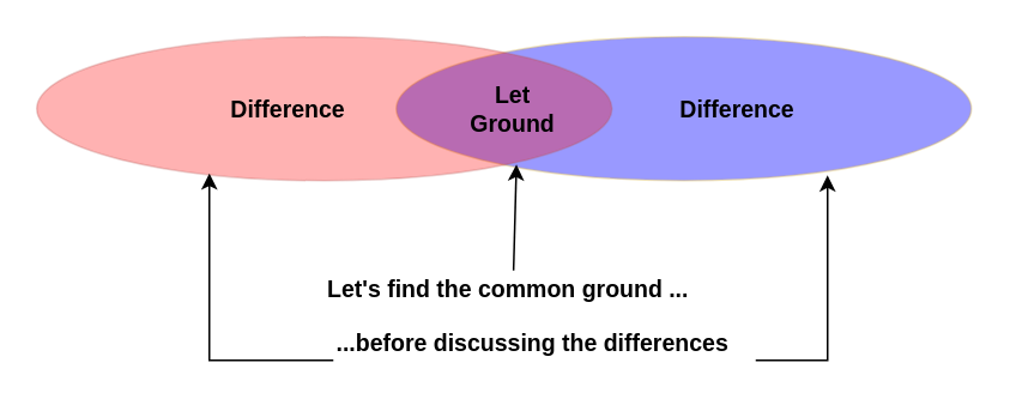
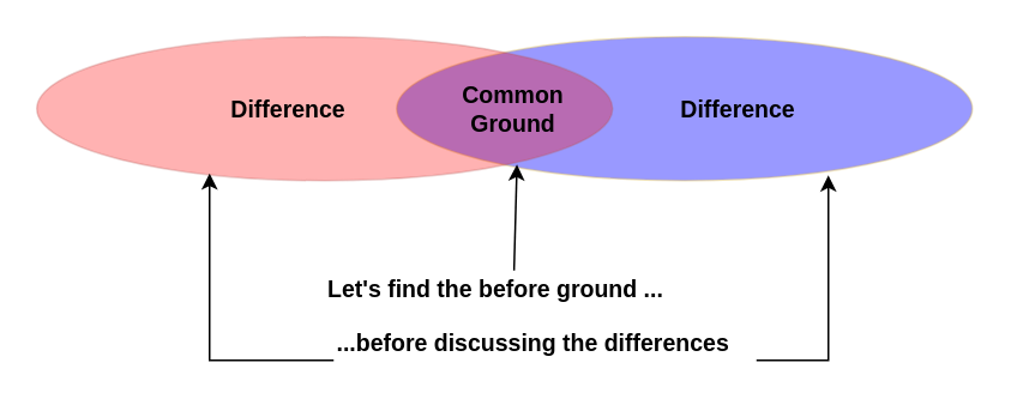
  <mxCell id="0" />
  <mxCell id="1" parent="0" />
  <mxCell id="2" value="" style="ellipse;whiteSpace=wrap;html=1;strokeColor=#d6b656;opacity=40;fillColor=#0000FF;" parent="1" vertex="1"><mxGeometry x="220" y="20" width="320" height="80" as="geometry" /></mxCell>
  <mxCell id="3" value="" style="ellipse;whiteSpace=wrap;html=1;strokeColor=#b85450;opacity=30;fillColor=#FF0000;" parent="1" vertex="1"><mxGeometry x="20" y="20" width="320" height="80" as="geometry" /></mxCell>
- <mxCell id="4" value="Let&lt;br style=&quot;font-size: 13px;&quot;&gt;Ground" style="text;html=1;strokeColor=none;fillColor=none;align=center;verticalAlign=middle;whiteSpace=wrap;rounded=0;fontSize=13;fontStyle=1" parent="1" vertex="1"><mxGeometry x="265" y="50" width="40" height="20" as="geometry" /></mxCell>
+ <mxCell id="4" value="Common&lt;br style=&quot;font-size: 13px;&quot;&gt;Ground" style="text;html=1;strokeColor=none;fillColor=none;align=center;verticalAlign=middle;whiteSpace=wrap;rounded=0;fontSize=13;fontStyle=1" parent="1" vertex="1"><mxGeometry x="265" y="50" width="40" height="20" as="geometry" /></mxCell>
  <mxCell id="5" value="Difference" style="text;html=1;strokeColor=none;fillColor=none;align=center;verticalAlign=middle;whiteSpace=wrap;rounded=0;fontSize=13;fontStyle=1" parent="1" vertex="1"><mxGeometry x="100" y="50" width="120" height="20" as="geometry" /></mxCell>
  <mxCell id="6" value="Difference" style="text;html=1;strokeColor=none;fillColor=none;align=center;verticalAlign=middle;whiteSpace=wrap;rounded=0;fontSize=13;fontStyle=1" parent="1" vertex="1"><mxGeometry x="350" y="50" width="120" height="20" as="geometry" /></mxCell>
  <mxCell id="7" style="rounded=0;orthogonalLoop=1;jettySize=auto;html=1;entryX=0.834;entryY=0.888;entryDx=0;entryDy=0;entryPerimeter=0;" parent="1" source="8" target="3" edge="1"><mxGeometry relative="1" as="geometry" /></mxCell>
- <mxCell id="8" value="Let's find the common ground ..." style="text;html=1;strokeColor=none;fillColor=none;align=left;verticalAlign=middle;whiteSpace=wrap;rounded=0;opacity=40;fontSize=13;fontStyle=1;labelBackgroundColor=#ffffff;" parent="1" vertex="1"><mxGeometry x="180" y="150" width="210" height="20" as="geometry" /></mxCell>
+ <mxCell id="8" value="Let's find the before ground ..." style="text;html=1;strokeColor=none;fillColor=none;align=left;verticalAlign=middle;whiteSpace=wrap;rounded=0;opacity=40;fontSize=13;fontStyle=1;labelBackgroundColor=#ffffff;" parent="1" vertex="1"><mxGeometry x="180" y="150" width="210" height="20" as="geometry" /></mxCell>
  <mxCell id="9" style="edgeStyle=orthogonalEdgeStyle;rounded=0;orthogonalLoop=1;jettySize=auto;html=1;entryX=0.3;entryY=0.95;entryDx=0;entryDy=0;entryPerimeter=0;" parent="1" source="11" target="3" edge="1"><mxGeometry relative="1" as="geometry"><Array as="points"><mxPoint x="116" y="200" /></Array></mxGeometry></mxCell>
  <mxCell id="10" style="edgeStyle=orthogonalEdgeStyle;rounded=0;orthogonalLoop=1;jettySize=auto;html=1;entryX=0.75;entryY=0.963;entryDx=0;entryDy=0;entryPerimeter=0;" parent="1" source="11" target="2" edge="1"><mxGeometry relative="1" as="geometry"><Array as="points"><mxPoint x="460" y="200" /></Array></mxGeometry></mxCell>
  <mxCell id="11" value="...before discussing the differences" style="text;html=1;strokeColor=none;fillColor=none;align=left;verticalAlign=middle;whiteSpace=wrap;rounded=0;opacity=40;fontSize=13;fontStyle=1;labelBackgroundColor=#ffffff;" parent="1" vertex="1"><mxGeometry x="185" y="180" width="235" height="20" as="geometry" /></mxCell>
